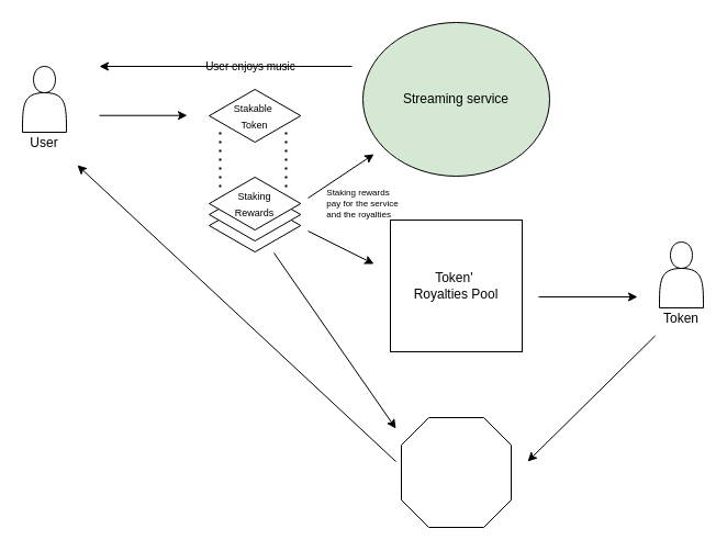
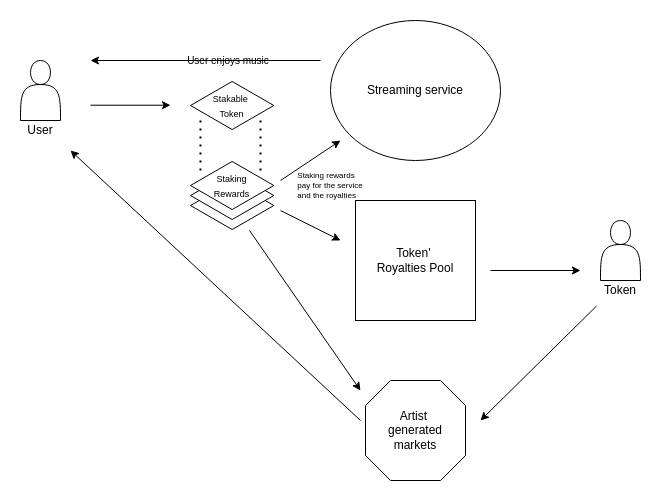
  <mxCell id="0" />
  <mxCell id="1" parent="0" />
  <mxCell id="2" value="" style="shape=actor;whiteSpace=wrap;html=1;" vertex="1" parent="1"><mxGeometry x="20" y="60" width="40" height="60" as="geometry" /></mxCell>
  <mxCell id="3" value="User" style="text;html=1;strokeColor=none;fillColor=none;align=center;verticalAlign=middle;whiteSpace=wrap;rounded=0;" vertex="1" parent="1"><mxGeometry x="20" y="120" width="40" height="20" as="geometry" /></mxCell>
- <mxCell id="4" value="Streaming service" style="ellipse;whiteSpace=wrap;html=1;align=center;newEdgeStyle={&quot;edgeStyle&quot;:&quot;entityRelationEdgeStyle&quot;,&quot;startArrow&quot;:&quot;none&quot;,&quot;endArrow&quot;:&quot;none&quot;,&quot;segment&quot;:10,&quot;curved&quot;:1};treeFolding=1;treeMoving=1;fillColor=#d5e8d4;" vertex="1" parent="1"><mxGeometry x="330" y="20" width="170" height="140" as="geometry" /></mxCell>
+ <mxCell id="4" value="Streaming service" style="ellipse;whiteSpace=wrap;html=1;align=center;newEdgeStyle={&quot;edgeStyle&quot;:&quot;entityRelationEdgeStyle&quot;,&quot;startArrow&quot;:&quot;none&quot;,&quot;endArrow&quot;:&quot;none&quot;,&quot;segment&quot;:10,&quot;curved&quot;:1};treeFolding=1;treeMoving=1;" vertex="1" parent="1"><mxGeometry x="330" y="20" width="170" height="140" as="geometry" /></mxCell>
  <mxCell id="5" value="&lt;font style=&quot;font-size: 9px&quot;&gt;Stakable&amp;nbsp;&lt;br&gt;Token&lt;/font&gt;" style="html=1;whiteSpace=wrap;aspect=fixed;shape=isoRectangle;" vertex="1" parent="1"><mxGeometry x="190" y="80" width="83.33" height="50" as="geometry" /></mxCell>
  <mxCell id="6" value="" style="html=1;whiteSpace=wrap;aspect=fixed;shape=isoRectangle;" vertex="1" parent="1"><mxGeometry x="190" y="180" width="83.33" height="50" as="geometry" /></mxCell>
  <mxCell id="7" value="" style="html=1;whiteSpace=wrap;aspect=fixed;shape=isoRectangle;" vertex="1" parent="1"><mxGeometry x="190" y="170" width="83.33" height="50" as="geometry" /></mxCell>
  <mxCell id="8" value="&lt;font style=&quot;font-size: 9px&quot;&gt;Staking &lt;br&gt;Rewards&lt;/font&gt;" style="html=1;whiteSpace=wrap;aspect=fixed;shape=isoRectangle;" vertex="1" parent="1"><mxGeometry x="190" y="160" width="83.33" height="50" as="geometry" /></mxCell>
  <mxCell id="9" value="" style="endArrow=none;dashed=1;html=1;dashPattern=1 3;strokeWidth=2;" edge="1" parent="1"><mxGeometry width="50" height="50" relative="1" as="geometry"><mxPoint x="200" y="170" as="sourcePoint" /><mxPoint x="200" y="120" as="targetPoint" /></mxGeometry></mxCell>
  <mxCell id="10" value="" style="endArrow=none;dashed=1;html=1;dashPattern=1 3;strokeWidth=2;" edge="1" parent="1"><mxGeometry width="50" height="50" relative="1" as="geometry"><mxPoint x="260" y="170" as="sourcePoint" /><mxPoint x="260" y="120" as="targetPoint" /></mxGeometry></mxCell>
  <mxCell id="11" value="" style="endArrow=classic;html=1;" edge="1" parent="1"><mxGeometry width="50" height="50" relative="1" as="geometry"><mxPoint x="280" y="180" as="sourcePoint" /><mxPoint x="340" y="140" as="targetPoint" /></mxGeometry></mxCell>
  <mxCell id="12" value="" style="endArrow=classic;html=1;" edge="1" parent="1"><mxGeometry width="50" height="50" relative="1" as="geometry"><mxPoint x="90" y="104.71" as="sourcePoint" /><mxPoint x="170" y="104.71" as="targetPoint" /></mxGeometry></mxCell>
  <mxCell id="13" value="" style="endArrow=classic;html=1;" edge="1" parent="1"><mxGeometry width="50" height="50" relative="1" as="geometry"><mxPoint x="320" y="60" as="sourcePoint" /><mxPoint x="90" y="60" as="targetPoint" /></mxGeometry></mxCell>
  <mxCell id="14" value="Token'&amp;nbsp;&lt;br&gt;Royalties Pool" style="whiteSpace=wrap;html=1;aspect=fixed;" vertex="1" parent="1"><mxGeometry x="355" y="200" width="120" height="120" as="geometry" /></mxCell>
  <mxCell id="15" value="" style="endArrow=classic;html=1;" edge="1" parent="1"><mxGeometry width="50" height="50" relative="1" as="geometry"><mxPoint x="280" y="210" as="sourcePoint" /><mxPoint x="340" y="240" as="targetPoint" /></mxGeometry></mxCell>
  <mxCell id="16" value="&lt;div style=&quot;text-align: justify&quot;&gt;&lt;span style=&quot;font-size: 8px&quot;&gt;Staking rewards&amp;nbsp;&lt;/span&gt;&lt;/div&gt;&lt;font style=&quot;font-size: 8px&quot;&gt;&lt;div style=&quot;text-align: justify&quot;&gt;&lt;span&gt;pay for the service&lt;/span&gt;&lt;/div&gt;&lt;div style=&quot;text-align: justify&quot;&gt;&lt;span&gt;and the royalties&lt;/span&gt;&lt;/div&gt;&lt;/font&gt;" style="text;html=1;strokeColor=none;fillColor=none;align=center;verticalAlign=middle;whiteSpace=wrap;rounded=0;rotation=0;" vertex="1" parent="1"><mxGeometry x="270" y="165" width="120" height="35" as="geometry" /></mxCell>
  <mxCell id="17" value="&lt;font style=&quot;font-size: 10px&quot;&gt;User enjoys music&lt;/font&gt;" style="text;html=1;strokeColor=none;fillColor=none;align=center;verticalAlign=middle;whiteSpace=wrap;rounded=0;" vertex="1" parent="1"><mxGeometry x="173.33" y="50" width="110" height="20" as="geometry" /></mxCell>
  <mxCell id="18" value="" style="endArrow=classic;html=1;" edge="1" parent="1"><mxGeometry width="50" height="50" relative="1" as="geometry"><mxPoint x="490" y="270" as="sourcePoint" /><mxPoint x="580" y="270" as="targetPoint" /></mxGeometry></mxCell>
  <mxCell id="19" value="" style="shape=actor;whiteSpace=wrap;html=1;" vertex="1" parent="1"><mxGeometry x="600" y="220" width="40" height="60" as="geometry" /></mxCell>
  <mxCell id="20" value="Token" style="text;html=1;strokeColor=none;fillColor=none;align=center;verticalAlign=middle;whiteSpace=wrap;rounded=0;" vertex="1" parent="1"><mxGeometry x="600" y="280" width="40" height="20" as="geometry" /></mxCell>
  <mxCell id="21" value="" style="verticalLabelPosition=bottom;verticalAlign=top;html=1;shape=mxgraph.basic.polygon;polyCoords=[[0.25,0],[0.75,0],[1,0.25],[1,0.75],[0.75,1],[0.25,1],[0,0.75],[0,0.25]];polyline=0;" vertex="1" parent="1"><mxGeometry x="365" y="380" width="100" height="100" as="geometry" /></mxCell>
+ <mxCell id="22" value="Artist&amp;nbsp;&lt;br&gt;generated markets" style="text;html=1;strokeColor=none;fillColor=none;align=center;verticalAlign=middle;whiteSpace=wrap;rounded=0;" vertex="1" parent="1"><mxGeometry x="389.17" y="420" width="51.66" height="20" as="geometry" /></mxCell>
  <mxCell id="23" value="" style="endArrow=classic;html=1;exitX=-0.096;exitY=1.271;exitDx=0;exitDy=0;exitPerimeter=0;" edge="1" parent="1" source="20"><mxGeometry width="50" height="50" relative="1" as="geometry"><mxPoint x="560" y="350" as="sourcePoint" /><mxPoint x="480" y="420" as="targetPoint" /></mxGeometry></mxCell>
  <mxCell id="24" value="" style="endArrow=classic;html=1;" edge="1" parent="1" source="6"><mxGeometry width="50" height="50" relative="1" as="geometry"><mxPoint x="260" y="330" as="sourcePoint" /><mxPoint x="360" y="390" as="targetPoint" /></mxGeometry></mxCell>
  <mxCell id="25" value="" style="endArrow=classic;html=1;" edge="1" parent="1"><mxGeometry width="50" height="50" relative="1" as="geometry"><mxPoint x="360" y="420" as="sourcePoint" /><mxPoint x="70" y="150" as="targetPoint" /></mxGeometry></mxCell>
